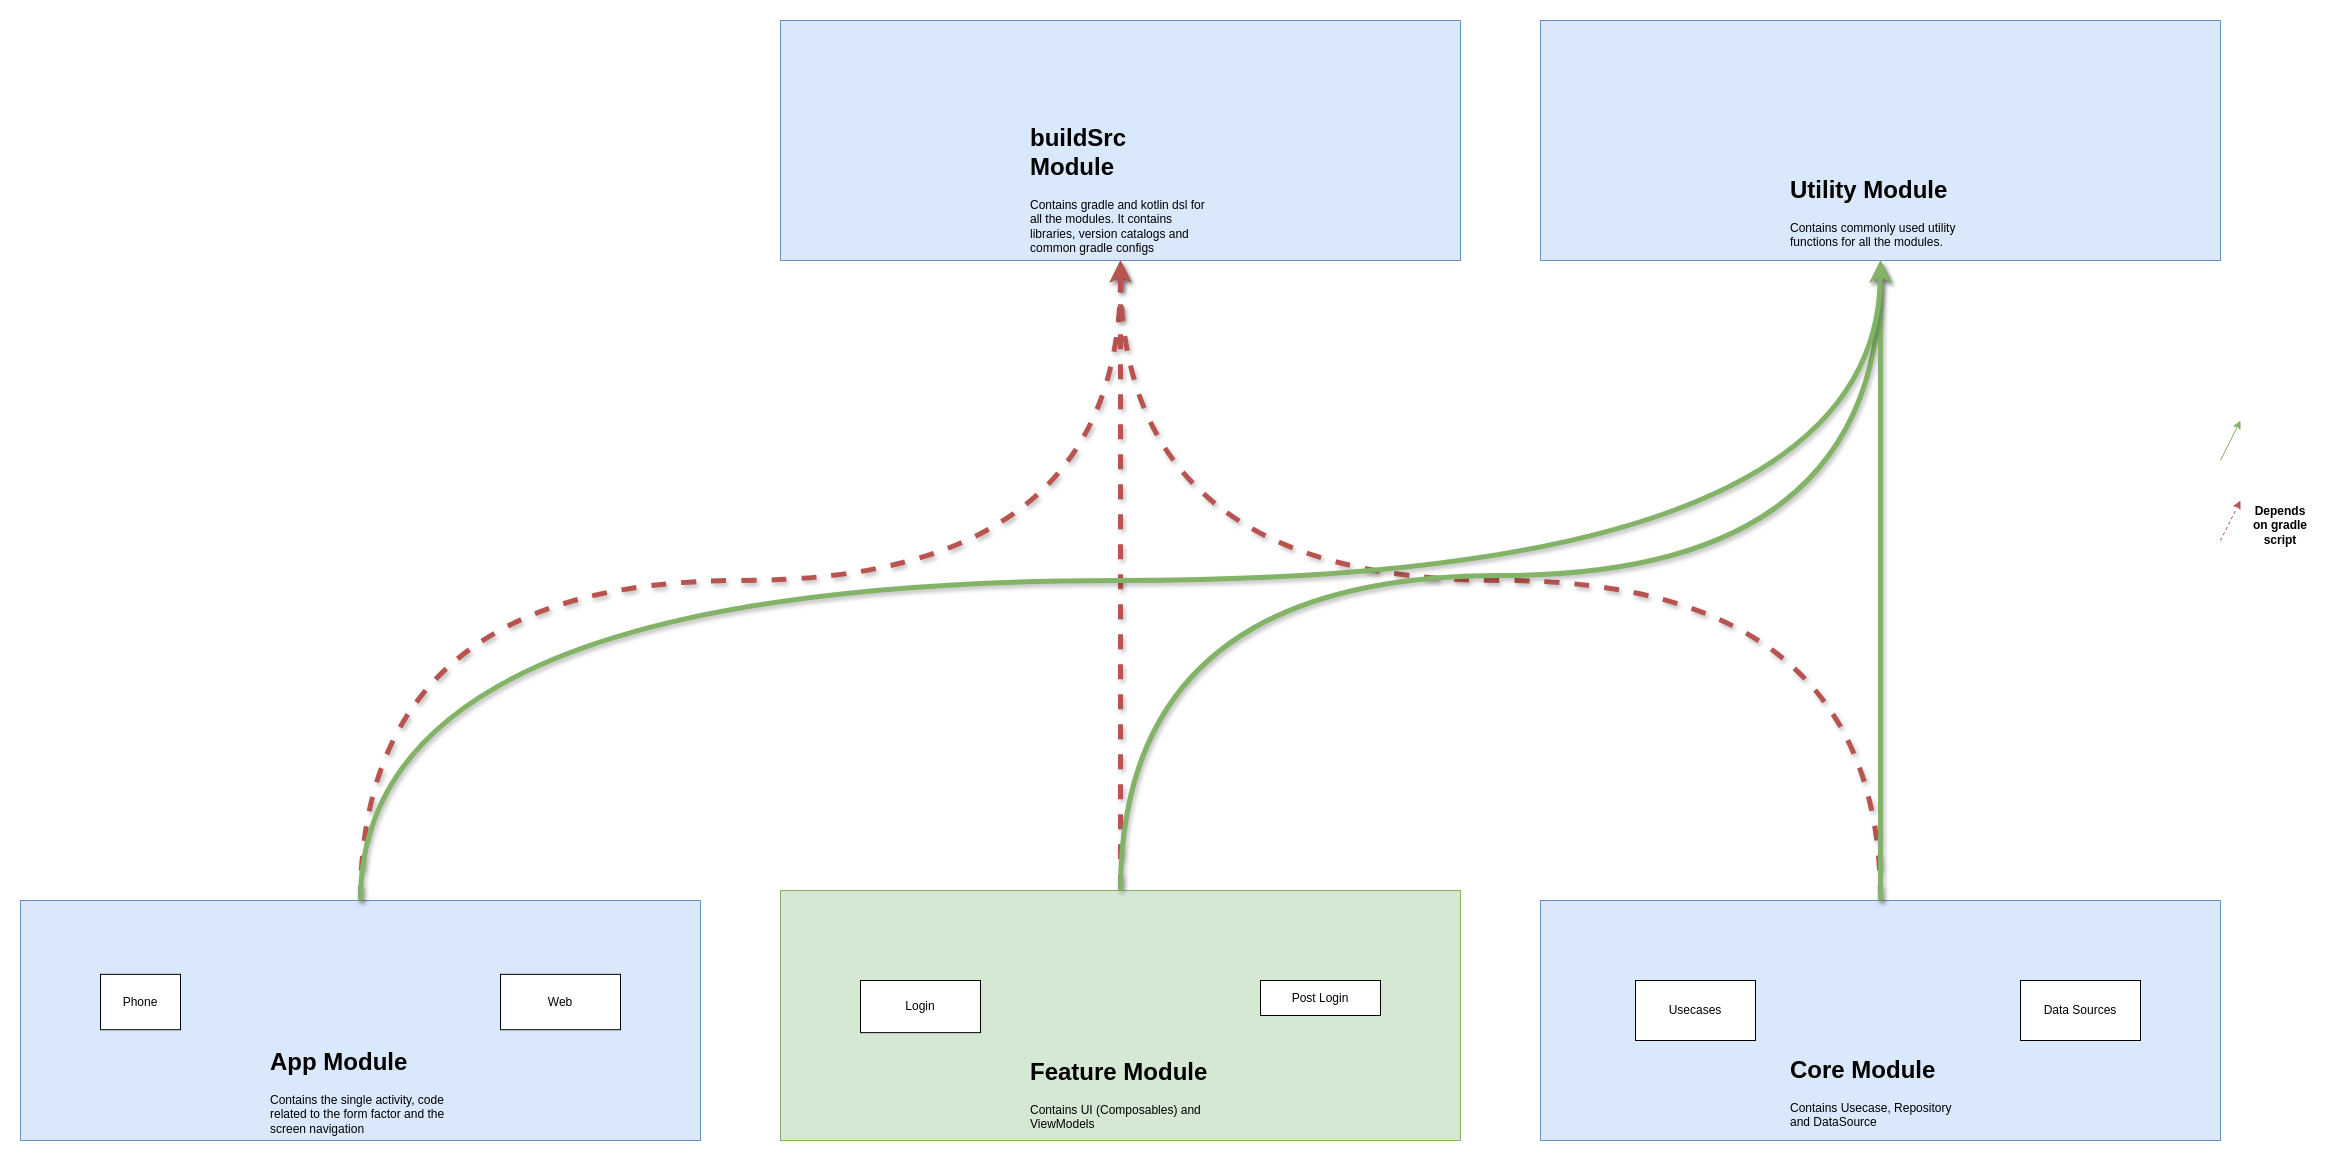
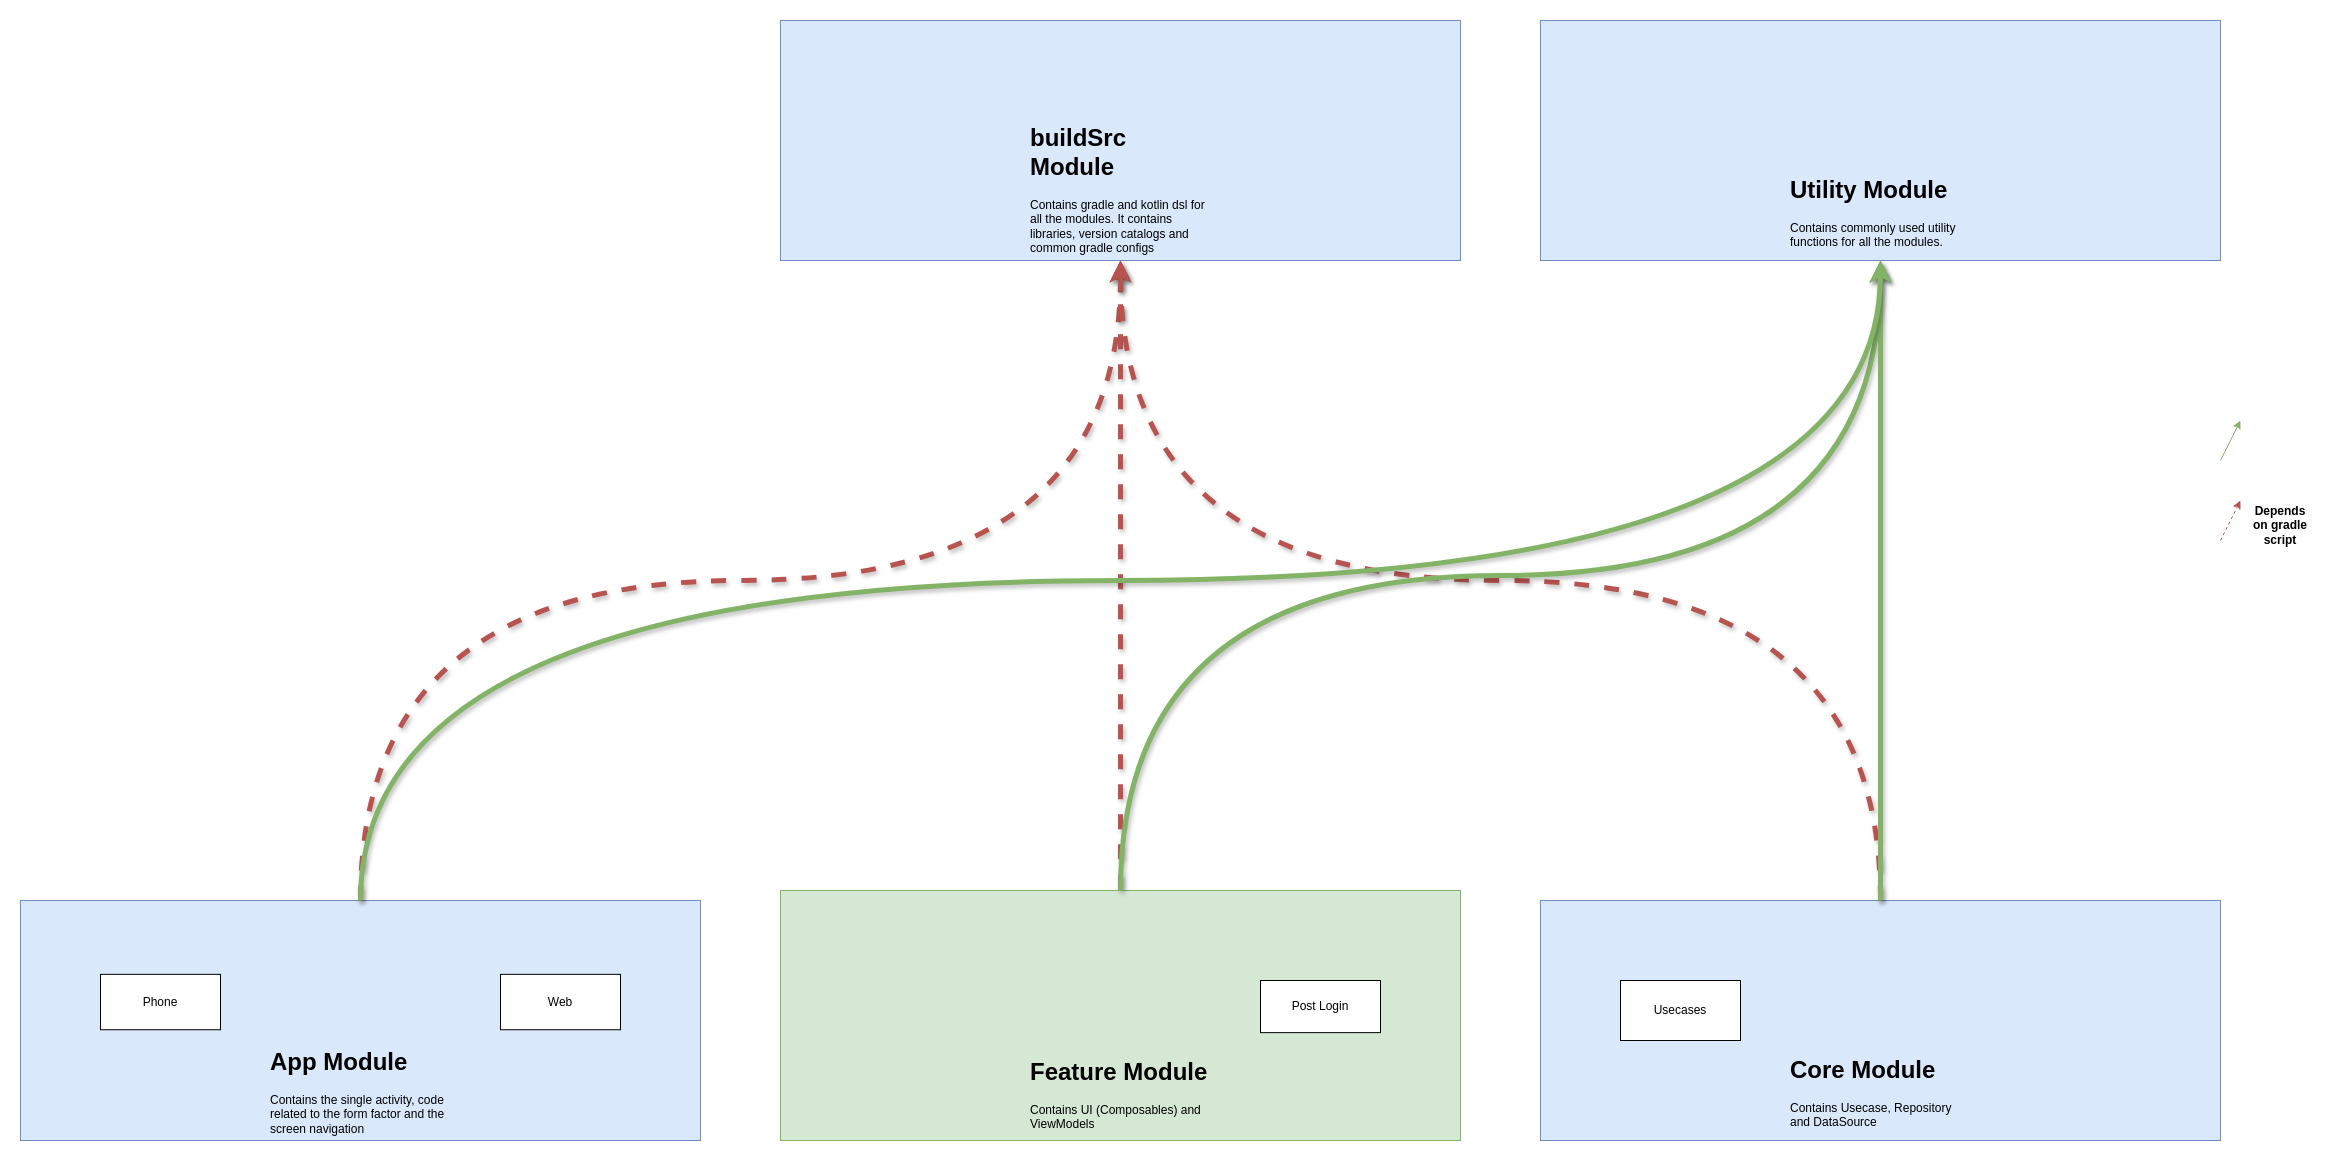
  <mxCell id="0" />
  <mxCell id="1" parent="0" />
  <mxCell id="2" value="" style="group;fillColor=#dae8fc;strokeColor=#6c8ebf;" parent="1" vertex="1" connectable="0"><mxGeometry x="20" y="900" width="680" height="240" as="geometry" /></mxCell>
  <mxCell id="3" value="" style="rounded=0;whiteSpace=wrap;html=1;fillColor=#dae8fc;strokeColor=#6c8ebf;" parent="2" vertex="1"><mxGeometry width="680" height="240" as="geometry" /></mxCell>
- <mxCell id="4" value="Phone" style="rounded=0;whiteSpace=wrap;html=1;" parent="2" vertex="1"><mxGeometry x="80" y="73.846" width="80" height="55.385" as="geometry" /></mxCell>
+ <mxCell id="4" value="Phone" style="rounded=0;whiteSpace=wrap;html=1;" parent="2" vertex="1"><mxGeometry x="80" y="73.846" width="120" height="55.385" as="geometry" /></mxCell>
  <mxCell id="5" value="Web" style="rounded=0;whiteSpace=wrap;html=1;" parent="2" vertex="1"><mxGeometry x="480" y="73.846" width="120" height="55.385" as="geometry" /></mxCell>
  <mxCell id="6" value="&lt;h1&gt;App Module&lt;/h1&gt;&lt;div&gt;Contains the single activity, code related to the form factor and the screen navigation&lt;/div&gt;" style="text;html=1;strokeColor=none;fillColor=none;spacing=5;spacingTop=-20;whiteSpace=wrap;overflow=hidden;rounded=0;" parent="2" vertex="1"><mxGeometry x="245" y="142" width="190" height="96" as="geometry" /></mxCell>
  <mxCell id="7" value="" style="group;fillColor=#dae8fc;strokeColor=#6c8ebf;" parent="1" vertex="1" connectable="0"><mxGeometry x="1540" y="900" width="680" height="240" as="geometry" /></mxCell>
  <mxCell id="8" value="" style="rounded=0;whiteSpace=wrap;html=1;fillColor=#dae8fc;strokeColor=#6c8ebf;" parent="7" vertex="1"><mxGeometry width="680" height="240" as="geometry" /></mxCell>
- <mxCell id="9" value="Usecases" style="rounded=0;whiteSpace=wrap;html=1;" parent="7" vertex="1"><mxGeometry x="95" y="80" width="120" height="60" as="geometry" /></mxCell>
- <mxCell id="10" value="Data Sources" style="rounded=0;whiteSpace=wrap;html=1;" parent="7" vertex="1"><mxGeometry x="480" y="80" width="120" height="60" as="geometry" /></mxCell>
+ <mxCell id="9" value="Usecases" style="rounded=0;whiteSpace=wrap;html=1;" parent="7" vertex="1"><mxGeometry x="80" y="80" width="120" height="60" as="geometry" /></mxCell>
  <mxCell id="11" value="&lt;h1&gt;Core Module&lt;/h1&gt;&lt;p&gt;Contains Usecase, Repository and DataSource&lt;/p&gt;" style="text;html=1;strokeColor=none;fillColor=none;spacing=5;spacingTop=-20;whiteSpace=wrap;overflow=hidden;rounded=0;" parent="7" vertex="1"><mxGeometry x="245" y="150" width="190" height="90" as="geometry" /></mxCell>
  <mxCell id="12" value="" style="group;fillColor=#dae8fc;strokeColor=#6c8ebf;" parent="1" vertex="1" connectable="0"><mxGeometry x="1540" y="20" width="680" height="240" as="geometry" /></mxCell>
  <mxCell id="13" value="" style="rounded=0;whiteSpace=wrap;html=1;fillColor=#dae8fc;strokeColor=#6c8ebf;" parent="12" vertex="1"><mxGeometry width="680" height="240" as="geometry" /></mxCell>
  <mxCell id="14" value="&lt;h1&gt;Utility Module&lt;/h1&gt;&lt;p&gt;Contains commonly used utility functions for all the modules.&lt;/p&gt;" style="text;html=1;strokeColor=none;fillColor=none;spacing=5;spacingTop=-20;whiteSpace=wrap;overflow=hidden;rounded=0;" parent="12" vertex="1"><mxGeometry x="245" y="150" width="190" height="90" as="geometry" /></mxCell>
  <mxCell id="15" value="" style="group;fillColor=#dae8fc;strokeColor=#6c8ebf;" parent="1" vertex="1" connectable="0"><mxGeometry x="780" y="20" width="680" height="240" as="geometry" /></mxCell>
  <mxCell id="16" value="" style="rounded=0;whiteSpace=wrap;html=1;fillColor=#dae8fc;strokeColor=#6c8ebf;" parent="15" vertex="1"><mxGeometry width="680" height="240" as="geometry" /></mxCell>
  <mxCell id="17" value="&lt;h1&gt;buildSrc Module&lt;/h1&gt;&lt;p&gt;Contains gradle and kotlin dsl for all the modules. It contains libraries, version catalogs and common gradle configs&lt;/p&gt;" style="text;html=1;strokeColor=none;fillColor=none;spacing=5;spacingTop=-20;whiteSpace=wrap;overflow=hidden;rounded=0;" parent="15" vertex="1"><mxGeometry x="245" y="98" width="190" height="142" as="geometry" /></mxCell>
  <mxCell id="18" style="rounded=0;orthogonalLoop=1;jettySize=auto;html=1;exitX=0.5;exitY=1;exitDx=0;exitDy=0;entryX=0.5;entryY=0;entryDx=0;entryDy=0;edgeStyle=orthogonalEdgeStyle;curved=1;startArrow=block;startFill=1;endArrow=none;endFill=0;dashed=1;fillColor=#f8cecc;strokeColor=#b85450;shadow=1;strokeWidth=5;" parent="1" source="17" target="3" edge="1"><mxGeometry relative="1" as="geometry" /></mxCell>
  <mxCell id="19" style="edgeStyle=orthogonalEdgeStyle;rounded=0;orthogonalLoop=1;jettySize=auto;html=1;exitX=0.5;exitY=1;exitDx=0;exitDy=0;entryX=0.5;entryY=0;entryDx=0;entryDy=0;curved=1;dashed=1;startArrow=classic;startFill=1;endArrow=none;endFill=0;fillColor=#f8cecc;strokeColor=#b85450;strokeWidth=5;shadow=1;" parent="1" source="17" target="21" edge="1"><mxGeometry relative="1" as="geometry" /></mxCell>
  <mxCell id="20" value="" style="group" parent="1" vertex="1" connectable="0"><mxGeometry x="780" y="890" width="680" height="250" as="geometry" /></mxCell>
  <mxCell id="21" value="" style="rounded=0;whiteSpace=wrap;html=1;fillColor=#d5e8d4;strokeColor=#82b366;" parent="20" vertex="1"><mxGeometry width="680" height="250" as="geometry" /></mxCell>
- <mxCell id="22" value="Login" style="rounded=0;whiteSpace=wrap;html=1;" parent="20" vertex="1"><mxGeometry x="80" y="90" width="120" height="52.14" as="geometry" /></mxCell>
- <mxCell id="23" value="Post Login" style="rounded=0;whiteSpace=wrap;html=1;" parent="20" vertex="1"><mxGeometry x="480" y="90" width="120" height="35" as="geometry" /></mxCell>
+ <mxCell id="23" value="Post Login" style="rounded=0;whiteSpace=wrap;html=1;" parent="20" vertex="1"><mxGeometry x="480" y="90" width="120" height="52.14" as="geometry" /></mxCell>
  <mxCell id="24" value="&lt;h1&gt;Feature Module&lt;/h1&gt;&lt;p&gt;Contains UI (Composables) and ViewModels&lt;/p&gt;" style="text;html=1;strokeColor=none;fillColor=none;spacing=5;spacingTop=-20;whiteSpace=wrap;overflow=hidden;rounded=0;" parent="20" vertex="1"><mxGeometry x="245" y="162.38" width="190" height="85.63" as="geometry" /></mxCell>
  <mxCell id="25" style="edgeStyle=orthogonalEdgeStyle;rounded=0;orthogonalLoop=1;jettySize=auto;html=1;exitX=0.5;exitY=0;exitDx=0;exitDy=0;entryX=0.5;entryY=1;entryDx=0;entryDy=0;curved=1;dashed=1;fillColor=#f8cecc;strokeColor=#b85450;strokeWidth=5;shadow=1;" parent="1" source="8" target="17" edge="1"><mxGeometry relative="1" as="geometry" /></mxCell>
  <mxCell id="26" style="edgeStyle=orthogonalEdgeStyle;rounded=0;orthogonalLoop=1;jettySize=auto;html=1;exitX=0.5;exitY=0;exitDx=0;exitDy=0;entryX=0.5;entryY=1;entryDx=0;entryDy=0;curved=1;fillColor=#d5e8d4;strokeColor=#82b366;strokeWidth=5;shadow=1;" parent="1" source="21" target="14" edge="1"><mxGeometry relative="1" as="geometry" /></mxCell>
  <mxCell id="27" style="edgeStyle=orthogonalEdgeStyle;rounded=0;orthogonalLoop=1;jettySize=auto;html=1;exitX=0.5;exitY=0;exitDx=0;exitDy=0;entryX=0.5;entryY=1;entryDx=0;entryDy=0;curved=1;fillColor=#d5e8d4;strokeColor=#82b366;strokeWidth=5;shadow=1;" parent="1" source="8" target="14" edge="1"><mxGeometry relative="1" as="geometry" /></mxCell>
  <mxCell id="28" value="" style="group;" parent="1" vertex="1" connectable="0"><mxGeometry x="2220" y="420" width="90" height="40" as="geometry" /></mxCell>
  <mxCell id="29" value="" style="endArrow=classic;html=1;rounded=0;fillColor=#d5e8d4;strokeColor=#82b366;" parent="28" edge="1"><mxGeometry width="50" height="50" relative="1" as="geometry"><mxPoint y="40" as="sourcePoint" /><mxPoint x="20" as="targetPoint" /></mxGeometry></mxCell>
  <mxCell id="30" value="" style="group;" parent="1" vertex="1" connectable="0"><mxGeometry x="2220" y="500" width="90" height="40" as="geometry" /></mxCell>
  <mxCell id="31" value="" style="endArrow=classic;html=1;rounded=0;dashed=1;fillColor=#f8cecc;strokeColor=#b85450;" parent="30" edge="1"><mxGeometry width="50" height="50" relative="1" as="geometry"><mxPoint y="40" as="sourcePoint" /><mxPoint x="20" as="targetPoint" /></mxGeometry></mxCell>
  <mxCell id="32" value="&lt;h4&gt;Depends on gradle script&lt;/h4&gt;" style="text;html=1;strokeColor=none;fillColor=none;align=center;verticalAlign=middle;whiteSpace=wrap;rounded=0;" parent="30" vertex="1"><mxGeometry x="30" y="10" width="60" height="30" as="geometry" /></mxCell>
  <mxCell id="33" style="edgeStyle=orthogonalEdgeStyle;rounded=0;orthogonalLoop=1;jettySize=auto;html=1;exitX=0.5;exitY=0;exitDx=0;exitDy=0;entryX=0.5;entryY=1;entryDx=0;entryDy=0;curved=1;fillColor=#d5e8d4;strokeColor=#82b366;shadow=1;strokeWidth=5;" parent="1" source="3" target="14" edge="1"><mxGeometry relative="1" as="geometry" /></mxCell>
